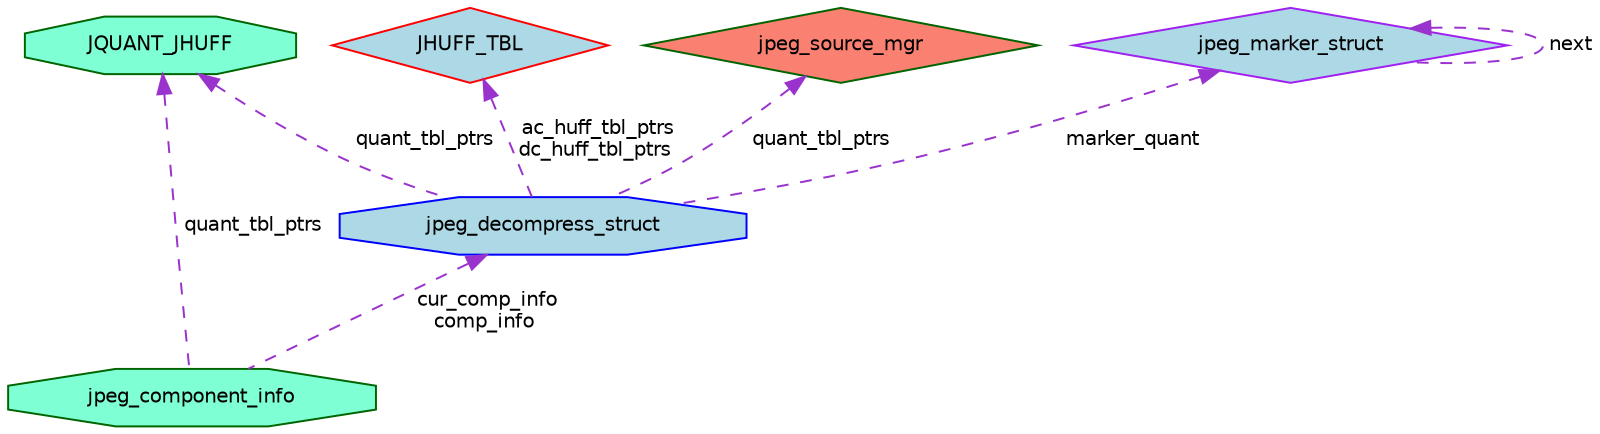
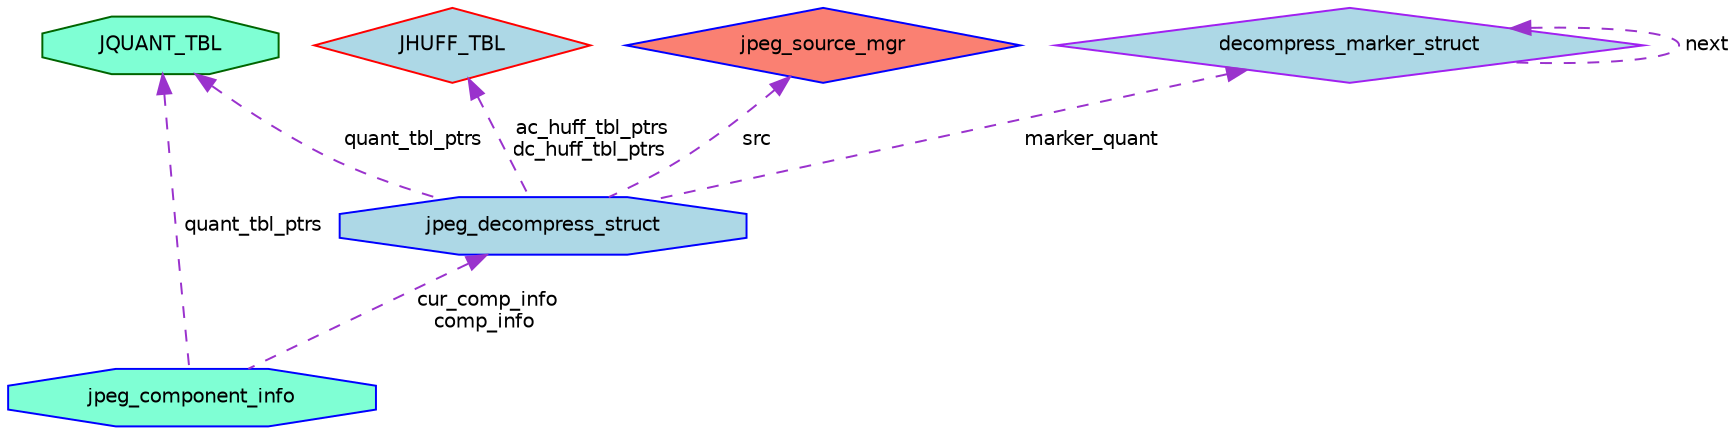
  digraph {
    node [color=blue fillcolor=lightblue fontname=Helvetica fontsize=10 shape=octagon style=filled]
    edge [color=darkorchid3 dir=back fontname=Helvetica fontsize=10 labelfontname=Helvetica labelfontsize=10 style=dashed]
    n1 [fontcolor=black height=0.2 label=jpeg_decompress_struct width=0.4]
-   n2 [color=darkgreen fillcolor=aquamarine height=0.2 label=jpeg_component_info width=0.4]
-   n3 [color=darkgreen fillcolor=aquamarine height=0.2 label=JQUANT_JHUFF width=0.4]
+   n2 [fillcolor=aquamarine height=0.2 label=jpeg_component_info width=0.4]
+   n3 [color=darkgreen fillcolor=aquamarine height=0.2 label=JQUANT_TBL width=0.4]
    n4 [color=red height=0.2 label=JHUFF_TBL shape=diamond width=0.4]
-   n5 [color=darkgreen fillcolor=salmon height=0.2 label=jpeg_source_mgr shape=diamond width=0.4]
-   n6 [color=purple height=0.2 label=jpeg_marker_struct shape=diamond width=0.4]
+   n5 [fillcolor=salmon height=0.2 label=jpeg_source_mgr shape=diamond width=0.4]
+   n6 [color=purple height=0.2 label=decompress_marker_struct shape=diamond width=0.4]
    n1 -> n2 [label=" cur_comp_info\ncomp_info"]
    n3 -> n1 [label=" quant_tbl_ptrs"]
    n3 -> n2 [label=" quant_tbl_ptrs"]
    n4 -> n1 [label=" ac_huff_tbl_ptrs\ndc_huff_tbl_ptrs"]
-   n5 -> n1 [label=" quant_tbl_ptrs"]
+   n5 -> n1 [label=" src"]
    n6 -> n1 [label=" marker_quant"]
    n6 -> n6 [label=" next"]
  }
